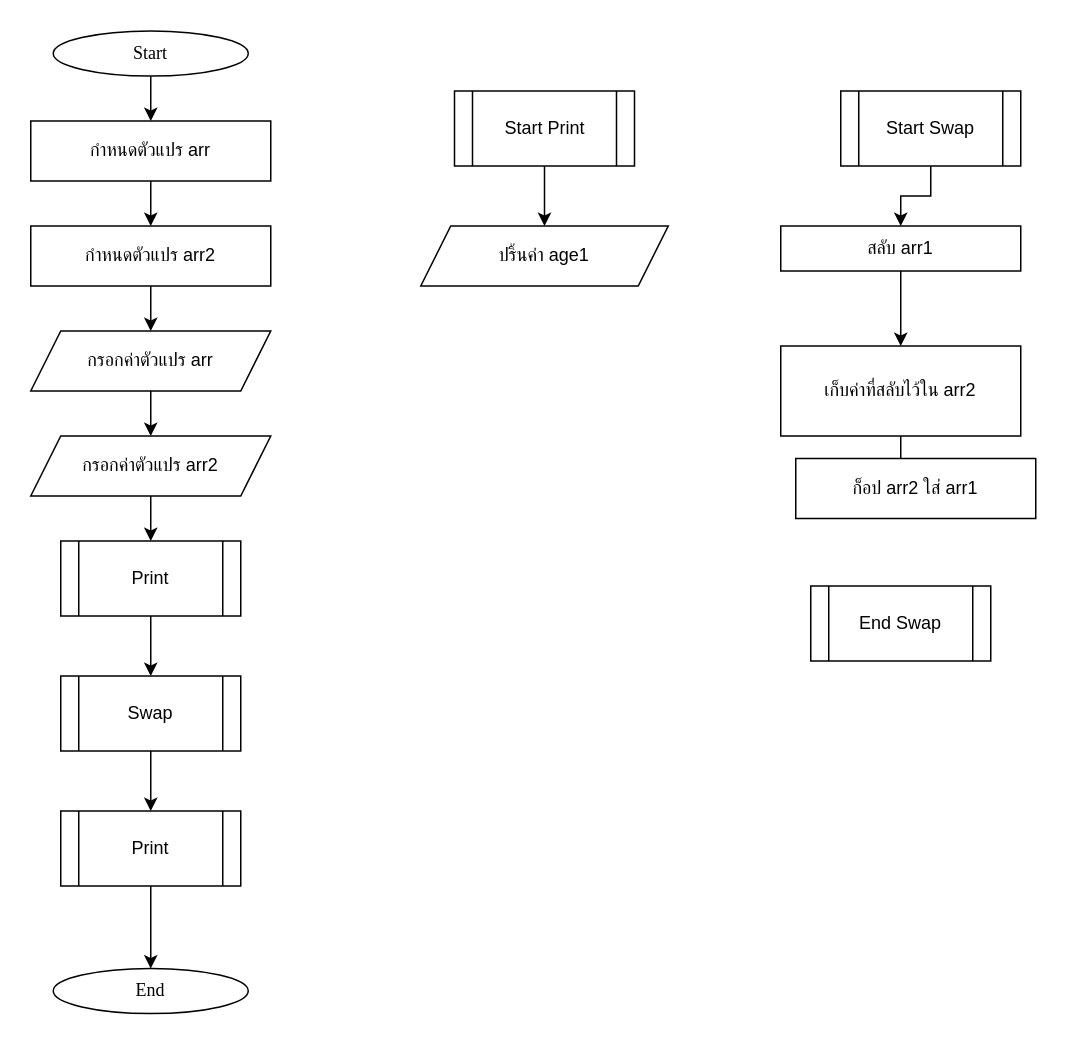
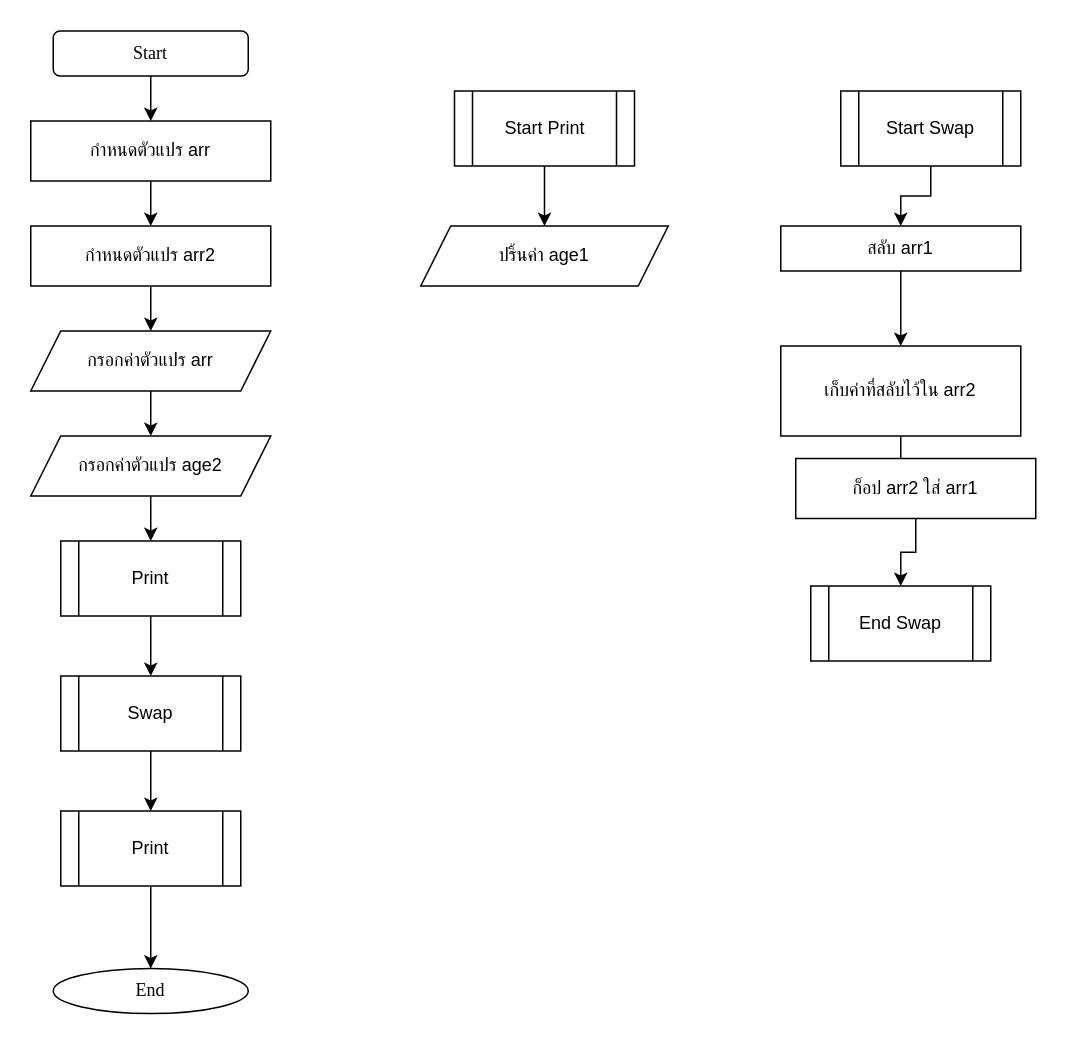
  <mxCell id="0" />
  <mxCell id="1" parent="0" />
  <mxCell id="2" value="" style="edgeStyle=orthogonalEdgeStyle;rounded=0;orthogonalLoop=1;jettySize=auto;html=1;" edge="1" parent="1" source="3"><mxGeometry relative="1" as="geometry"><mxPoint x="100.029" y="80" as="targetPoint" /></mxGeometry></mxCell>
- <mxCell id="3" value="&lt;font data-font-src=&quot;https://fonts.googleapis.com/css?family=Sarabun&quot; face=&quot;Sarabun&quot;&gt;Start&lt;/font&gt;" style="ellipse;whiteSpace=wrap;html=1;" vertex="1" parent="1"><mxGeometry x="35" y="20" width="130" height="30" as="geometry" /></mxCell>
+ <mxCell id="3" value="&lt;font data-font-src=&quot;https://fonts.googleapis.com/css?family=Sarabun&quot; face=&quot;Sarabun&quot;&gt;Start&lt;/font&gt;" style="whiteSpace=wrap;html=1;rounded=1;" vertex="1" parent="1"><mxGeometry x="35" y="20" width="130" height="30" as="geometry" /></mxCell>
  <mxCell id="4" value="" style="edgeStyle=orthogonalEdgeStyle;rounded=0;orthogonalLoop=1;jettySize=auto;html=1;" edge="1" parent="1" source="5" target="14"><mxGeometry relative="1" as="geometry" /></mxCell>
  <mxCell id="5" value="กรอกค่าตัวแปร arr" style="rounded=0;whiteSpace=wrap;html=1;shape=parallelogram;perimeter=parallelogramPerimeter;fixedSize=1;" vertex="1" parent="1"><mxGeometry x="20" y="220" width="160" height="40" as="geometry" /></mxCell>
  <mxCell id="6" value="" style="edgeStyle=orthogonalEdgeStyle;rounded=0;orthogonalLoop=1;jettySize=auto;html=1;" edge="1" parent="1" source="7"><mxGeometry relative="1" as="geometry"><mxPoint x="362.5" y="150" as="targetPoint" /></mxGeometry></mxCell>
  <mxCell id="7" value="Start Print" style="shape=process;whiteSpace=wrap;html=1;backgroundOutline=1;" vertex="1" parent="1"><mxGeometry x="302.5" y="60" width="120" height="50" as="geometry" /></mxCell>
  <mxCell id="8" style="edgeStyle=orthogonalEdgeStyle;rounded=0;orthogonalLoop=1;jettySize=auto;html=1;entryX=0.5;entryY=0;entryDx=0;entryDy=0;" edge="1" parent="1" source="9"><mxGeometry relative="1" as="geometry"><mxPoint x="100" y="150" as="targetPoint" /></mxGeometry></mxCell>
  <mxCell id="9" value="กำหนดตัวแปร arr" style="rounded=0;whiteSpace=wrap;html=1;" vertex="1" parent="1"><mxGeometry x="20" y="80" width="160" height="40" as="geometry" /></mxCell>
  <mxCell id="10" value="ปริ้นค่า age1" style="shape=parallelogram;perimeter=parallelogramPerimeter;whiteSpace=wrap;html=1;fixedSize=1;" vertex="1" parent="1"><mxGeometry x="280" y="150" width="165" height="40" as="geometry" /></mxCell>
  <mxCell id="11" value="" style="edgeStyle=orthogonalEdgeStyle;rounded=0;orthogonalLoop=1;jettySize=auto;html=1;" edge="1" parent="1" source="12" target="5"><mxGeometry relative="1" as="geometry" /></mxCell>
  <mxCell id="12" value="กำหนดตัวแปร arr2" style="rounded=0;whiteSpace=wrap;html=1;" vertex="1" parent="1"><mxGeometry x="20" y="150" width="160" height="40" as="geometry" /></mxCell>
  <mxCell id="13" value="" style="edgeStyle=orthogonalEdgeStyle;rounded=0;orthogonalLoop=1;jettySize=auto;html=1;" edge="1" parent="1" source="14" target="16"><mxGeometry relative="1" as="geometry" /></mxCell>
- <mxCell id="14" value="กรอกค่าตัวแปร arr2" style="rounded=0;whiteSpace=wrap;html=1;shape=parallelogram;perimeter=parallelogramPerimeter;fixedSize=1;" vertex="1" parent="1"><mxGeometry x="20" y="290" width="160" height="40" as="geometry" /></mxCell>
+ <mxCell id="14" value="กรอกค่าตัวแปร age2" style="rounded=0;whiteSpace=wrap;html=1;shape=parallelogram;perimeter=parallelogramPerimeter;fixedSize=1;" vertex="1" parent="1"><mxGeometry x="20" y="290" width="160" height="40" as="geometry" /></mxCell>
  <mxCell id="15" value="" style="edgeStyle=orthogonalEdgeStyle;rounded=0;orthogonalLoop=1;jettySize=auto;html=1;" edge="1" parent="1" source="16" target="27"><mxGeometry relative="1" as="geometry" /></mxCell>
  <mxCell id="16" value="Print" style="shape=process;whiteSpace=wrap;html=1;backgroundOutline=1;" vertex="1" parent="1"><mxGeometry x="40" y="360" width="120" height="50" as="geometry" /></mxCell>
  <mxCell id="17" value="" style="edgeStyle=orthogonalEdgeStyle;rounded=0;orthogonalLoop=1;jettySize=auto;html=1;" edge="1" parent="1" source="18" target="20"><mxGeometry relative="1" as="geometry" /></mxCell>
  <mxCell id="18" value="Start Swap" style="shape=process;whiteSpace=wrap;html=1;backgroundOutline=1;" vertex="1" parent="1"><mxGeometry x="560" y="60" width="120" height="50" as="geometry" /></mxCell>
  <mxCell id="19" value="" style="edgeStyle=orthogonalEdgeStyle;rounded=0;orthogonalLoop=1;jettySize=auto;html=1;" edge="1" parent="1" source="20" target="22"><mxGeometry relative="1" as="geometry" /></mxCell>
  <mxCell id="20" value="สลับ arr1" style="rounded=0;whiteSpace=wrap;html=1;" vertex="1" parent="1"><mxGeometry x="520" y="150" width="160" height="30" as="geometry" /></mxCell>
  <mxCell id="21" value="" style="edgeStyle=orthogonalEdgeStyle;rounded=0;orthogonalLoop=1;jettySize=auto;html=1;" edge="1" parent="1" source="22" target="24"><mxGeometry relative="1" as="geometry" /></mxCell>
  <mxCell id="22" value="เก็บค่าที่สลับไว้ใน arr2" style="rounded=0;whiteSpace=wrap;html=1;" vertex="1" parent="1"><mxGeometry x="520" y="230" width="160" height="60" as="geometry" /></mxCell>
+ <mxCell id="23" value="" style="edgeStyle=orthogonalEdgeStyle;rounded=0;orthogonalLoop=1;jettySize=auto;html=1;" edge="1" parent="1" source="24" target="25"><mxGeometry relative="1" as="geometry" /></mxCell>
  <mxCell id="24" value="ก็อป arr2 ใส่ arr1" style="rounded=0;whiteSpace=wrap;html=1;" vertex="1" parent="1"><mxGeometry x="530" y="305" width="160" height="40" as="geometry" /></mxCell>
  <mxCell id="25" value="End Swap" style="shape=process;whiteSpace=wrap;html=1;backgroundOutline=1;" vertex="1" parent="1"><mxGeometry x="540" y="390" width="120" height="50" as="geometry" /></mxCell>
  <mxCell id="26" value="" style="edgeStyle=orthogonalEdgeStyle;rounded=0;orthogonalLoop=1;jettySize=auto;html=1;" edge="1" parent="1" source="27" target="29"><mxGeometry relative="1" as="geometry" /></mxCell>
  <mxCell id="27" value="Swap" style="shape=process;whiteSpace=wrap;html=1;backgroundOutline=1;" vertex="1" parent="1"><mxGeometry x="40" y="450" width="120" height="50" as="geometry" /></mxCell>
  <mxCell id="28" value="" style="edgeStyle=orthogonalEdgeStyle;rounded=0;orthogonalLoop=1;jettySize=auto;html=1;" edge="1" parent="1" source="29" target="30"><mxGeometry relative="1" as="geometry" /></mxCell>
  <mxCell id="29" value="Print" style="shape=process;whiteSpace=wrap;html=1;backgroundOutline=1;" vertex="1" parent="1"><mxGeometry x="40" y="540" width="120" height="50" as="geometry" /></mxCell>
  <mxCell id="30" value="&lt;font data-font-src=&quot;https://fonts.googleapis.com/css?family=Sarabun&quot; face=&quot;Sarabun&quot;&gt;End&lt;/font&gt;" style="ellipse;whiteSpace=wrap;html=1;" vertex="1" parent="1"><mxGeometry x="35" y="645" width="130" height="30" as="geometry" /></mxCell>
